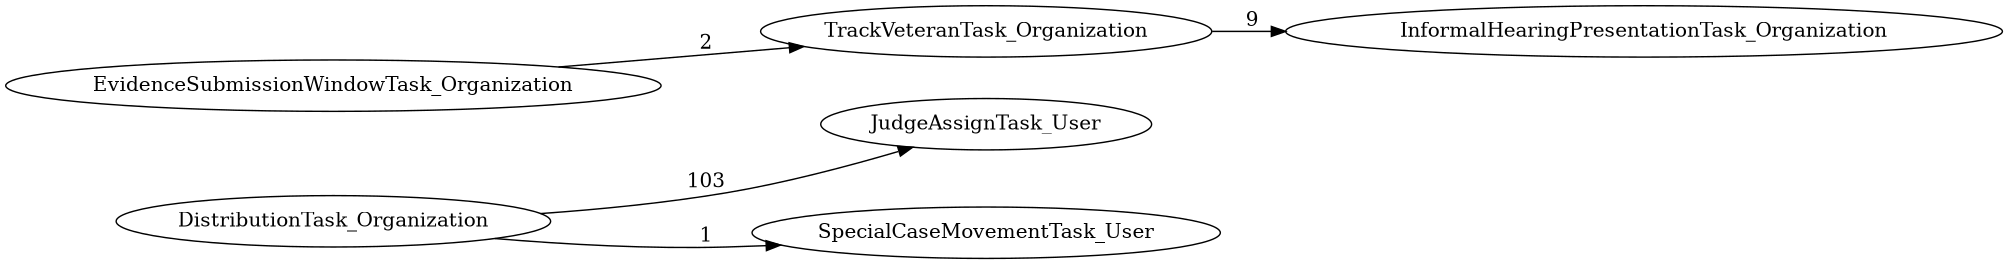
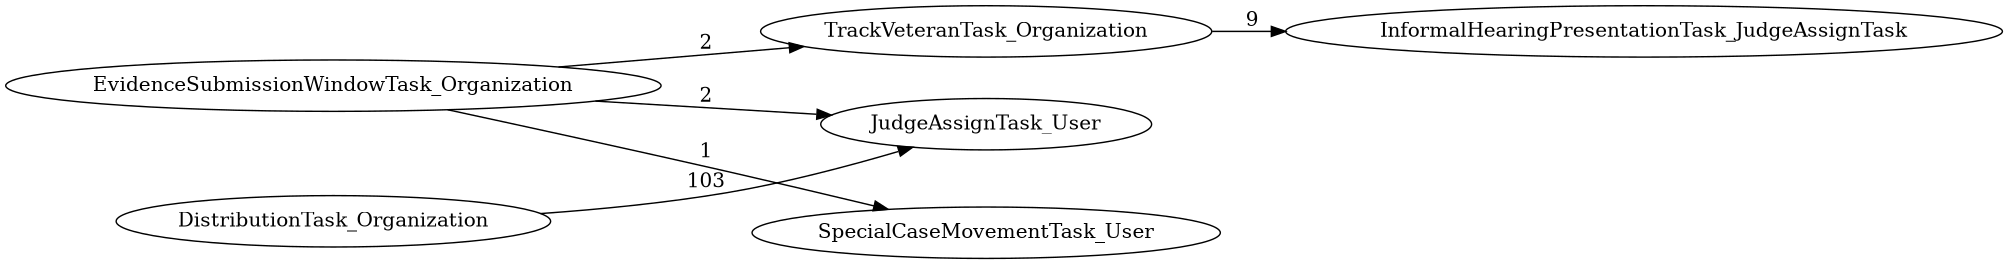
  digraph {
    rankdir=LR
    EvidenceSubmissionWindowTask_Organization
    TrackVeteranTask_Organization
    JudgeAssignTask_User
    SpecialCaseMovementTask_User
-   InformalHearingPresentationTask_Organization
+   InformalHearingPresentationTask_Organization [label=InformalHearingPresentationTask_JudgeAssignTask]
    DistributionTask_Organization
    EvidenceSubmissionWindowTask_Organization -> TrackVeteranTask_Organization [label=2]
-   DistributionTask_Organization -> SpecialCaseMovementTask_User [label=1]
+   EvidenceSubmissionWindowTask_Organization -> JudgeAssignTask_User [label=2]
+   EvidenceSubmissionWindowTask_Organization -> SpecialCaseMovementTask_User [label=1]
    TrackVeteranTask_Organization -> InformalHearingPresentationTask_Organization [label=9]
    DistributionTask_Organization -> JudgeAssignTask_User [label=103]
  }
